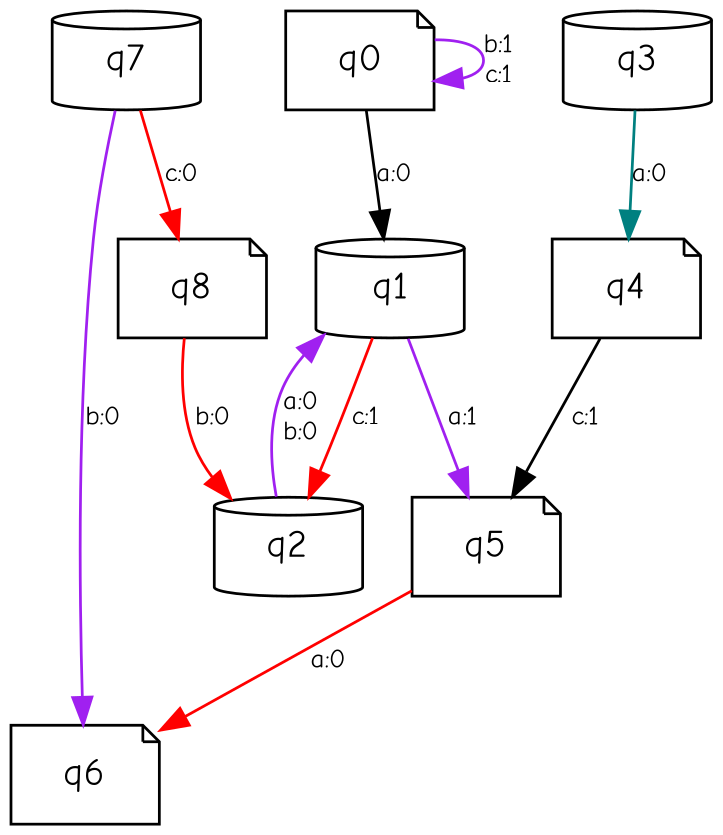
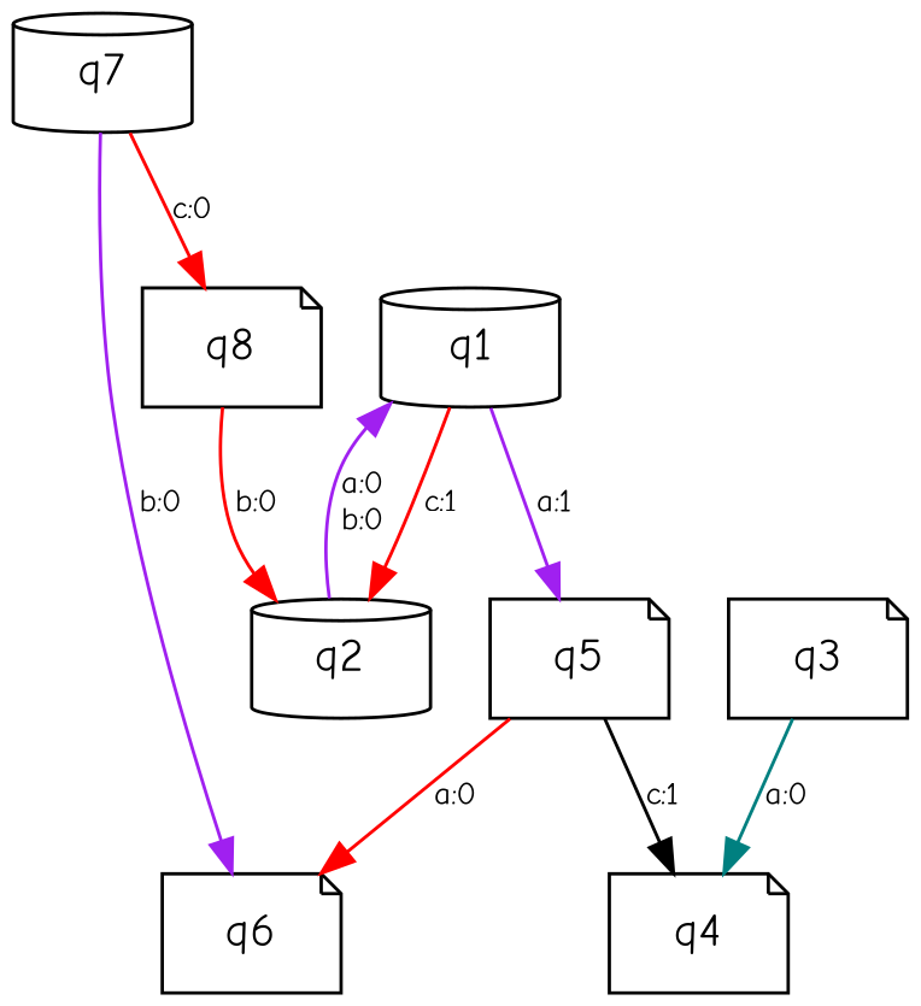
  digraph {
    fontname="Comic Neue"
    node [fontname="Comic Neue" shape=note]
    edge [color=purple fontname="Comic Neue" fontsize=10 labeljust=r]
-   n1 [label=q0]
    n2 [label=q1 shape=cylinder]
    n3 [label=q2 shape=cylinder]
    n4 [label=q5]
-   n5 [label=q3 shape=cylinder]
+   n5 [label=q3]
    n6 [label=q4]
    n7 [label=q6]
    n8 [label=q7 shape=cylinder]
    n9 [label=q8]
-   n1 -> n1 [label="b:1\nc:1\n"]
-   n1 -> n2 [color=black label="a:0\n"]
    n2 -> n3 [color=red label="c:1\n"]
    n2 -> n4 [label="a:1\n"]
    n3 -> n2 [label="a:0\nb:0\n"]
    n4 -> n7 [color=red label="a:0\n"]
    n5 -> n6 [color=teal label="a:0\n"]
-   n6 -> n4 [color=black label="c:1\n"]
+   n4 -> n6 [color=black label="c:1\n"]
    n8 -> n7 [label="b:0\n"]
    n8 -> n9 [color=red label="c:0\n"]
    n9 -> n3 [color=red label="b:0\n"]
  }
